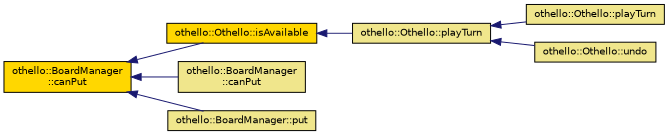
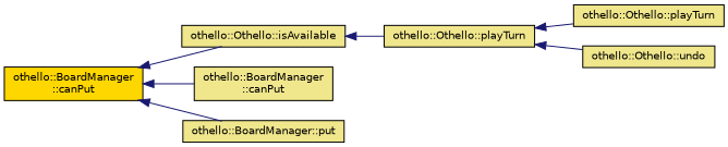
  digraph {
    rankdir=LR
    node [color=black fillcolor=khaki fontname=Helvetica fontsize=10 shape=record style=filled]
    edge [color=midnightblue dir=back fontname=Helvetica fontsize=10 labelfontname=Helvetica labelfontsize=10 style=solid]
    n1 [fillcolor=gold fontcolor=black height=0.2 label="othello::BoardManager\l::canPut" width=0.4]
-   n2 [fillcolor=gold height=0.2 label="othello::Othello::isAvailable" width=0.4]
+   n2 [height=0.2 label="othello::Othello::isAvailable" width=0.4]
    n3 [height=0.2 label="othello::BoardManager\l::canPut" width=0.4]
    n4 [height=0.2 label="othello::BoardManager::put" width=0.4]
    n5 [height=0.2 label="othello::Othello::playTurn" width=0.4]
    n6 [height=0.2 label="othello::Othello::playTurn" width=0.4]
    n7 [height=0.2 label="othello::Othello::undo" width=0.4]
    n1 -> n2
    n1 -> n3
    n1 -> n4
    n2 -> n5
    n5 -> n6
    n5 -> n7
  }
